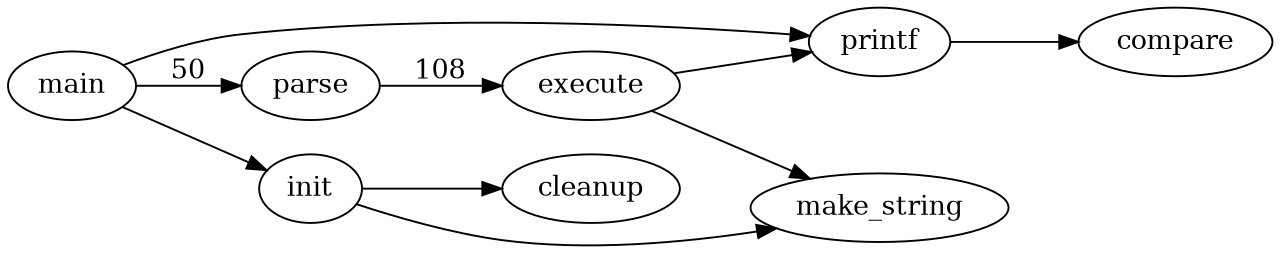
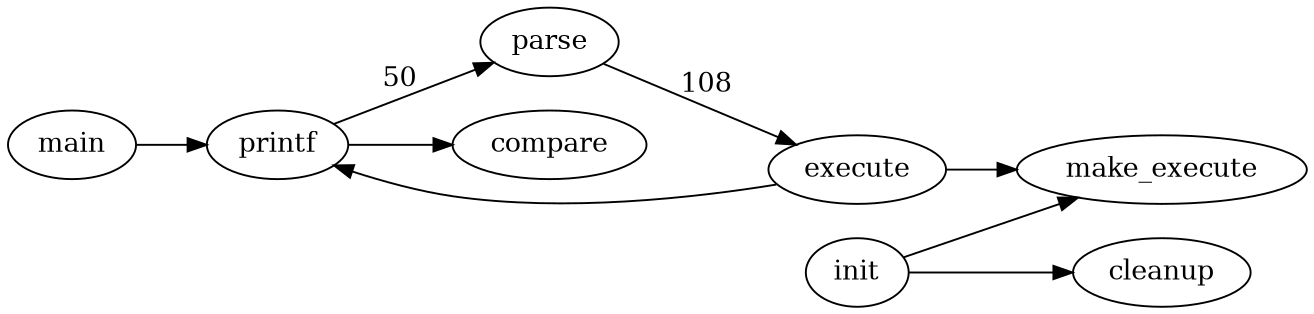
  digraph {
    rankdir=LR
    main
    parse
    init
    printf
    execute
    cleanup
-   make_string
+   make_string [label=make_execute]
    compare
-   main -> parse [label=50]
-   main -> init
+   printf -> parse [label=50]
    main -> printf
    parse -> execute [label=108]
    init -> cleanup
    init -> make_string
    printf -> compare
    execute -> printf
    execute -> make_string
  }
